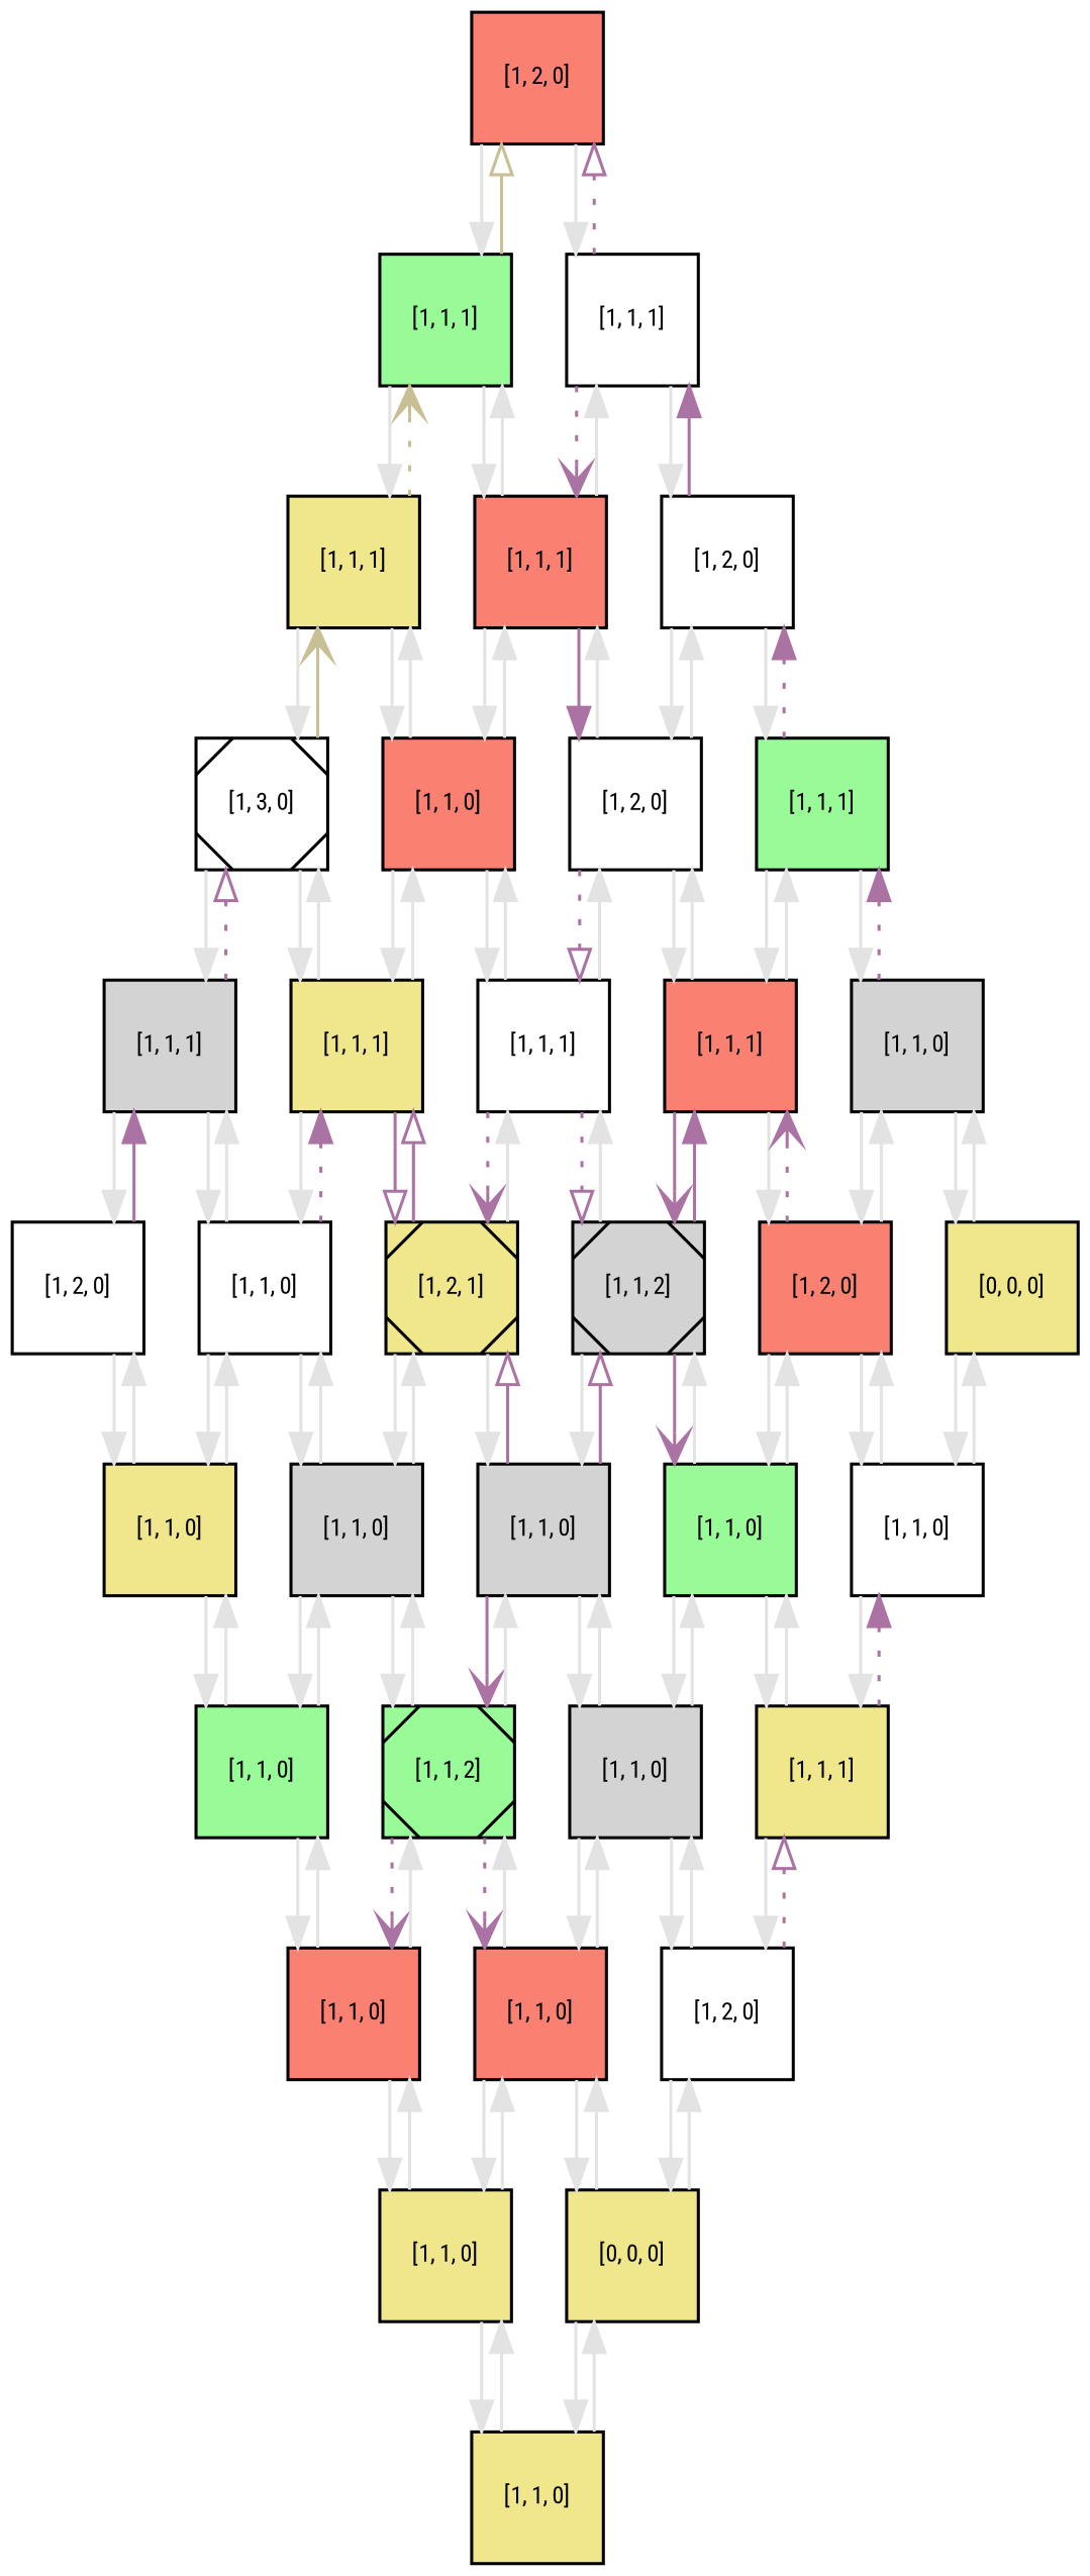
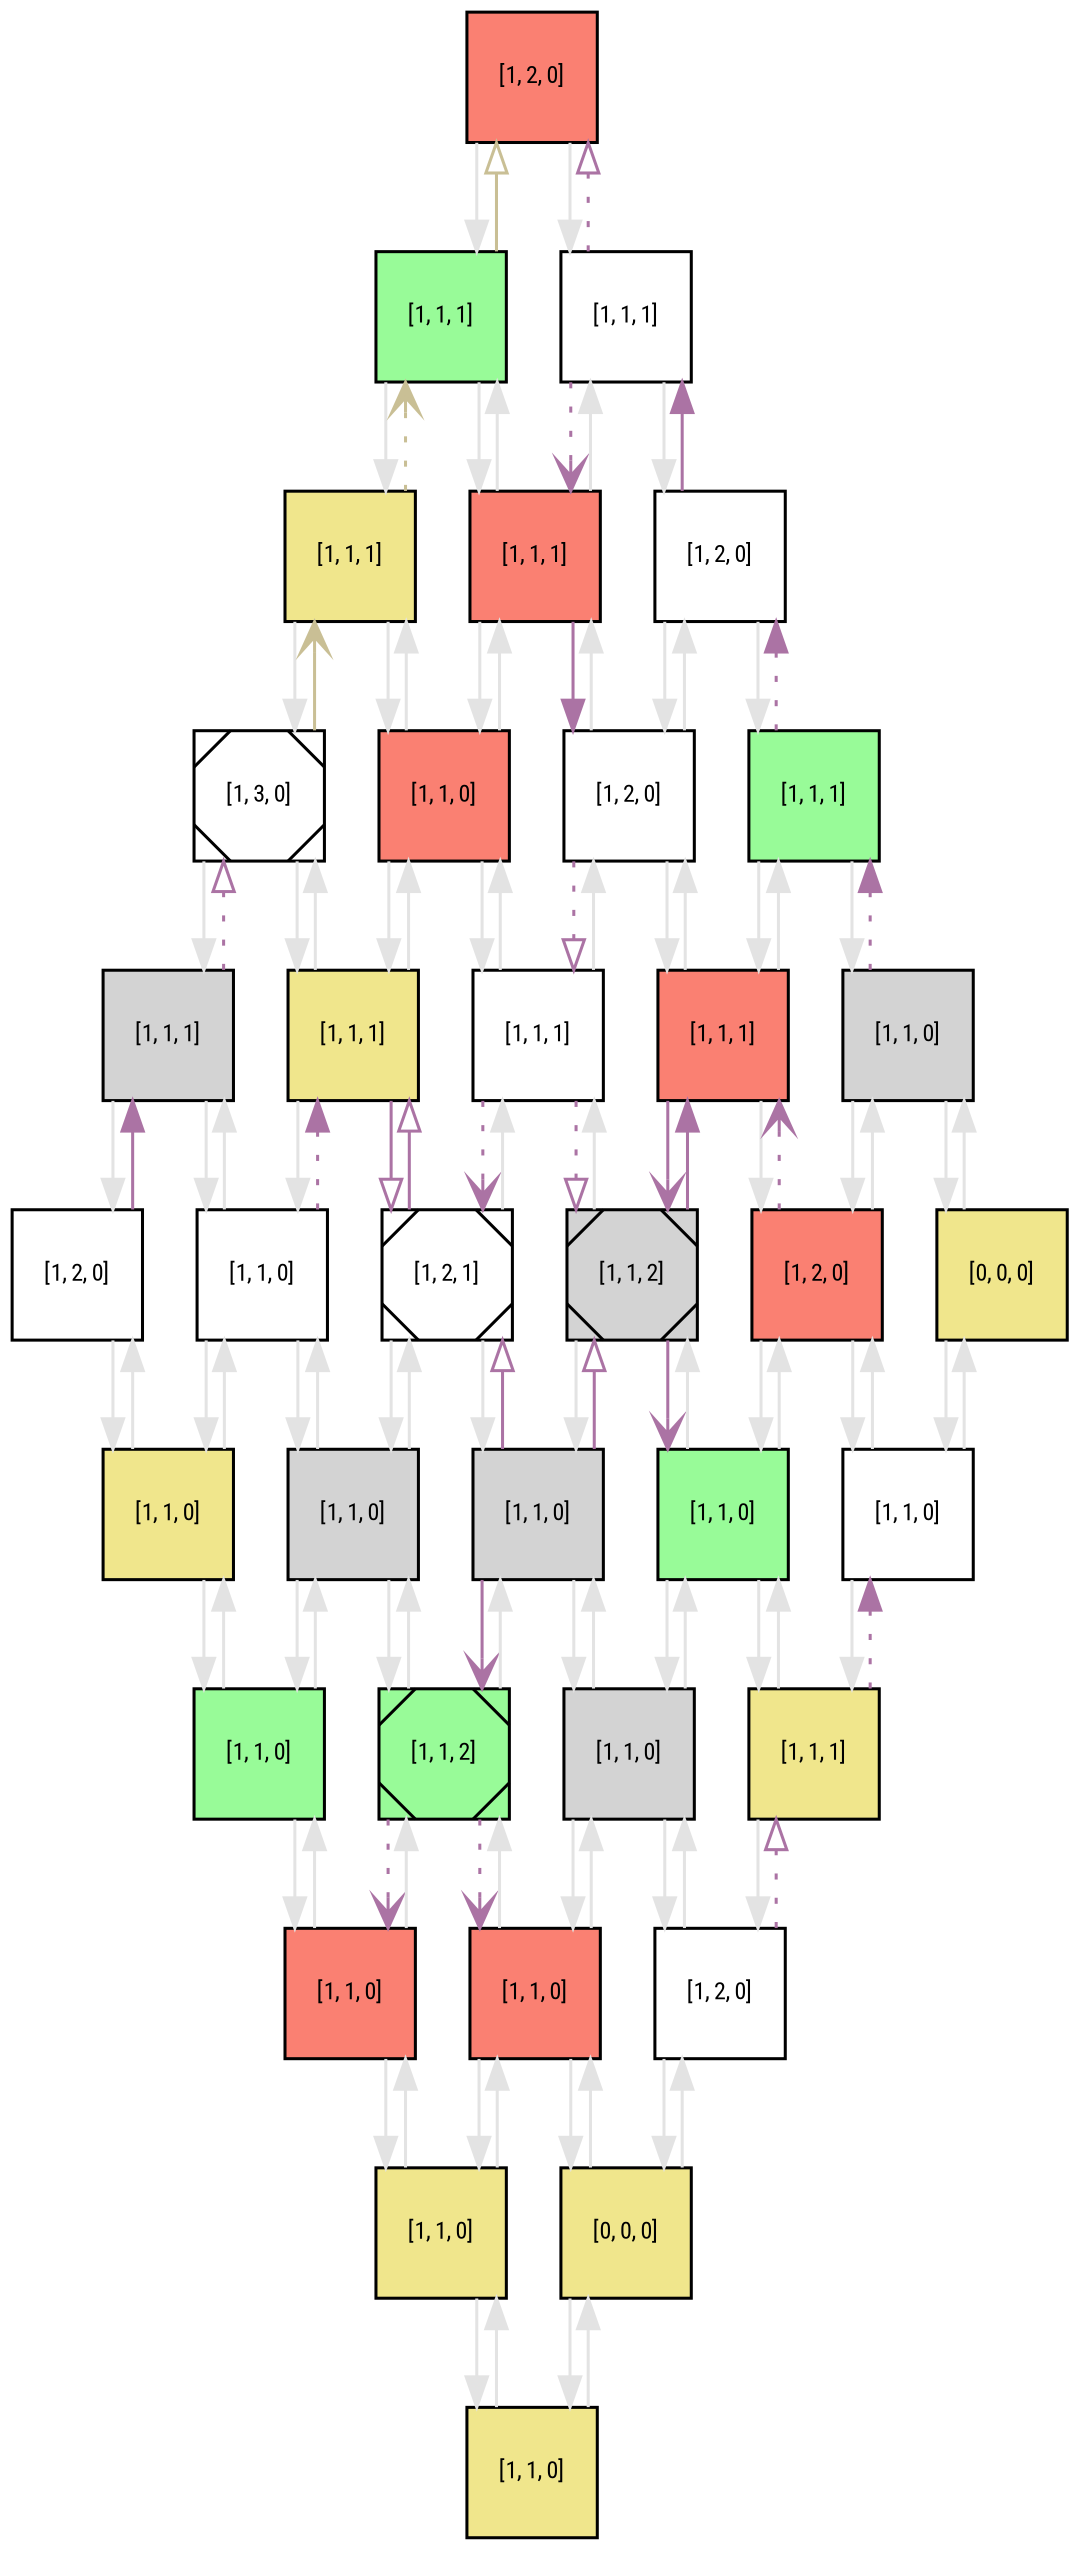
  digraph {
    rank=same
    rankdir=TB
    splines=ortho
    fontname="Roboto Condensed"
    node [fillcolor=white fixedsize=false fontsize=8 shape=square style=filled fontname="Roboto Condensed"]
    edge [color=grey89 constraint=false style="penwidth(0.1)" weight=1 fontname="Roboto Condensed"]
    n1 [fillcolor=salmon label="[1, 2, 0]" width=0.6]
    n2 [fillcolor=palegreen label="[1, 1, 1]" width=0.6]
    n3 [label="[1, 1, 1]" width=0.6]
    n4 [fillcolor=khaki label="[1, 1, 1]" width=0.6]
    n5 [fillcolor=salmon label="[1, 1, 1]" width=0.6]
    n6 [label="[1, 3, 0]" shape=Msquare width=0.6]
    n7 [fillcolor=salmon label="[1, 1, 0]" width=0.6]
    n8 [fillcolor=lightgrey label="[1, 1, 1]" width=0.6]
    n9 [fillcolor=khaki label="[1, 1, 1]" width=0.6]
    n10 [label="[1, 2, 0]" width=0.6]
    n11 [label="[1, 1, 0]" width=0.6]
    n12 [fillcolor=khaki label="[1, 1, 0]" width=0.6]
    n13 [label="[1, 2, 0]" width=0.6]
    n14 [label="[1, 2, 0]" width=0.6]
    n15 [label="[1, 1, 1]" width=0.6]
-   n16 [fillcolor=khaki label="[1, 2, 1]" shape=Msquare width=0.6]
+   n16 [label="[1, 2, 1]" shape=Msquare width=0.6]
    n17 [fillcolor=lightgrey label="[1, 1, 0]" width=0.6]
    n18 [fillcolor=palegreen label="[1, 1, 0]" width=0.6]
    n19 [fillcolor=palegreen label="[1, 1, 1]" width=0.6]
    n20 [fillcolor=salmon label="[1, 1, 1]" width=0.6]
    n21 [fillcolor=lightgrey label="[1, 1, 2]" shape=Msquare width=0.6]
    n22 [fillcolor=lightgrey label="[1, 1, 0]" width=0.6]
    n23 [fillcolor=palegreen label="[1, 1, 2]" shape=Msquare width=0.6]
    n24 [fillcolor=salmon label="[1, 1, 0]" width=0.6]
    n25 [fillcolor=lightgrey label="[1, 1, 0]" width=0.6]
    n26 [fillcolor=salmon label="[1, 2, 0]" width=0.6]
    n27 [fillcolor=palegreen label="[1, 1, 0]" width=0.6]
    n28 [fillcolor=lightgrey label="[1, 1, 0]" width=0.6]
    n29 [fillcolor=salmon label="[1, 1, 0]" width=0.6]
    n30 [fillcolor=khaki label="[1, 1, 0]" width=0.6]
    n31 [fillcolor=khaki label="[0, 0, 0]" width=0.6]
    n32 [label="[1, 1, 0]" width=0.6]
    n33 [fillcolor=khaki label="[1, 1, 1]" width=0.6]
    n34 [label="[1, 2, 0]" width=0.6]
    n35 [fillcolor=khaki label="[0, 0, 0]" width=0.6]
    n36 [fillcolor=khaki label="[1, 1, 0]" width=0.6]
    n1 -> n2
    n1 -> n2 [constraint=true style=invis color="" weight=""]
    n1 -> n3
    n1 -> n3 [constraint=true style=invis color="" weight=""]
    n2 -> n1 [color="#C9BF95" style=solid arrowhead=onormal]
    n2 -> n4
    n2 -> n4 [constraint=true style=invis color="" weight=""]
    n2 -> n5
    n2 -> n5 [constraint=true style=invis color="" weight=""]
    n3 -> n1 [color="#AB73A4" style=dotted arrowhead=onormal]
    n3 -> n5 [color="#AB73A4" style=dotted arrowhead=vee]
    n3 -> n5 [constraint=true style=invis color="" weight=""]
    n3 -> n13
    n3 -> n13 [constraint=true style=invis color="" weight=""]
    n4 -> n2 [color="#C9BF95" style=dotted arrowhead=vee]
    n4 -> n6
    n4 -> n6 [constraint=true style=invis color="" weight=""]
    n4 -> n7
    n4 -> n7 [constraint=true style=invis color="" weight=""]
    n5 -> n2
    n5 -> n3
    n5 -> n7
    n5 -> n7 [constraint=true style=invis color="" weight=""]
    n5 -> n14 [color="#AB73A4" style=solid arrowhead=normal]
    n5 -> n14 [constraint=true style=invis color="" weight=""]
    n6 -> n4 [color="#C9BF95" style=solid arrowhead=vee]
    n6 -> n8
    n6 -> n8 [constraint=true style=invis color="" weight=""]
    n6 -> n9
    n6 -> n9 [constraint=true style=invis color="" weight=""]
    n7 -> n4
    n7 -> n5
    n7 -> n9
    n7 -> n9 [constraint=true style=invis color="" weight=""]
    n7 -> n15
    n7 -> n15 [constraint=true style=invis color="" weight=""]
    n8 -> n6 [color="#AB73A4" style=dotted arrowhead=onormal]
    n8 -> n10
    n8 -> n10 [constraint=true style=invis color="" weight=""]
    n8 -> n11
    n8 -> n11 [constraint=true style=invis color="" weight=""]
    n9 -> n6
    n9 -> n7
    n9 -> n11
    n9 -> n11 [constraint=true style=invis color="" weight=""]
    n9 -> n16 [color="#AB73A4" style=solid arrowhead=onormal]
    n9 -> n16 [constraint=true style=invis color="" weight=""]
    n10 -> n8 [color="#AB73A4" style=solid arrowhead=normal]
    n10 -> n12
    n10 -> n12 [constraint=true style=invis color="" weight=""]
    n11 -> n8
    n11 -> n9 [color="#AB73A4" style=dotted arrowhead=normal]
    n11 -> n12
    n11 -> n12 [constraint=true style=invis color="" weight=""]
    n11 -> n17
    n11 -> n17 [constraint=true style=invis color="" weight=""]
    n12 -> n10
    n12 -> n11
    n12 -> n18
    n12 -> n18 [constraint=true style=invis color="" weight=""]
    n13 -> n3 [color="#AB73A4" style=solid arrowhead=normal]
    n13 -> n14
    n13 -> n14 [constraint=true style=invis color="" weight=""]
    n13 -> n19
    n13 -> n19 [constraint=true style=invis color="" weight=""]
    n14 -> n5
    n14 -> n13
    n14 -> n15 [color="#AB73A4" style=dotted arrowhead=onormal]
    n14 -> n15 [constraint=true style=invis color="" weight=""]
    n14 -> n20
    n14 -> n20 [constraint=true style=invis color="" weight=""]
    n15 -> n7
    n15 -> n14
    n15 -> n16 [color="#AB73A4" style=dotted arrowhead=vee]
    n15 -> n16 [constraint=true style=invis color="" weight=""]
    n15 -> n21 [color="#AB73A4" style=dotted arrowhead=onormal]
    n15 -> n21 [constraint=true style=invis color="" weight=""]
    n16 -> n9 [color="#AB73A4" style=solid arrowhead=onormal]
    n16 -> n15
    n16 -> n17
    n16 -> n17 [constraint=true style=invis color="" weight=""]
    n16 -> n22
    n16 -> n22 [constraint=true style=invis color="" weight=""]
    n17 -> n11
    n17 -> n16
    n17 -> n18
    n17 -> n18 [constraint=true style=invis color="" weight=""]
    n17 -> n23
    n17 -> n23 [constraint=true style=invis color="" weight=""]
    n18 -> n12
    n18 -> n17
    n18 -> n24
    n18 -> n24 [constraint=true style=invis color="" weight=""]
    n19 -> n13 [color="#AB73A4" style=dotted arrowhead=normal]
    n19 -> n20
    n19 -> n20 [constraint=true style=invis color="" weight=""]
    n19 -> n25
    n19 -> n25 [constraint=true style=invis color="" weight=""]
    n20 -> n14
    n20 -> n19
    n20 -> n21 [color="#AB73A4" style=solid arrowhead=vee]
    n20 -> n21 [constraint=true style=invis color="" weight=""]
    n20 -> n26
    n20 -> n26 [constraint=true style=invis color="" weight=""]
    n21 -> n15
    n21 -> n20 [color="#AB73A4" style=solid arrowhead=normal]
    n21 -> n22
    n21 -> n22 [constraint=true style=invis color="" weight=""]
    n21 -> n27 [color="#AB73A4" style=solid arrowhead=vee]
    n21 -> n27 [constraint=true style=invis color="" weight=""]
    n22 -> n16 [color="#AB73A4" style=solid arrowhead=onormal]
    n22 -> n21 [color="#AB73A4" style=solid arrowhead=onormal]
    n22 -> n23 [color="#AB73A4" style=solid arrowhead=vee]
    n22 -> n23 [constraint=true style=invis color="" weight=""]
    n22 -> n28
    n22 -> n28 [constraint=true style=invis color="" weight=""]
    n23 -> n17
    n23 -> n22
    n23 -> n24 [color="#AB73A4" style=dotted arrowhead=vee]
    n23 -> n24 [constraint=true style=invis color="" weight=""]
    n23 -> n29 [color="#AB73A4" style=dotted arrowhead=vee]
    n23 -> n29 [constraint=true style=invis color="" weight=""]
    n24 -> n18
    n24 -> n23
    n24 -> n30
    n24 -> n30 [constraint=true style=invis color="" weight=""]
    n25 -> n19 [color="#AB73A4" style=dotted arrowhead=normal]
    n25 -> n26
    n25 -> n26 [constraint=true style=invis color="" weight=""]
    n25 -> n31
    n25 -> n31 [constraint=true style=invis color="" weight=""]
    n26 -> n20 [color="#AB73A4" style=dotted arrowhead=vee]
    n26 -> n25
    n26 -> n27
    n26 -> n27 [constraint=true style=invis color="" weight=""]
    n26 -> n32
    n26 -> n32 [constraint=true style=invis color="" weight=""]
    n27 -> n21
    n27 -> n26
    n27 -> n28
    n27 -> n28 [constraint=true style=invis color="" weight=""]
    n27 -> n33
    n27 -> n33 [constraint=true style=invis color="" weight=""]
    n28 -> n22
    n28 -> n27
    n28 -> n29
    n28 -> n29 [constraint=true style=invis color="" weight=""]
    n28 -> n34
    n28 -> n34 [constraint=true style=invis color="" weight=""]
    n29 -> n23
    n29 -> n28
    n29 -> n30
    n29 -> n30 [constraint=true style=invis color="" weight=""]
    n29 -> n35
    n29 -> n35 [constraint=true style=invis color="" weight=""]
    n30 -> n24
    n30 -> n29
    n30 -> n36
    n30 -> n36 [constraint=true style=invis color="" weight=""]
    n31 -> n25
    n31 -> n32
    n31 -> n32 [constraint=true style=invis color="" weight=""]
    n32 -> n26
    n32 -> n31
    n32 -> n33
    n32 -> n33 [constraint=true style=invis color="" weight=""]
    n33 -> n27
    n33 -> n32 [color="#AB73A4" style=dotted arrowhead=normal]
    n33 -> n34
    n33 -> n34 [constraint=true style=invis color="" weight=""]
    n34 -> n28
    n34 -> n33 [color="#AB73A4" style=dotted arrowhead=onormal]
    n34 -> n35
    n34 -> n35 [constraint=true style=invis color="" weight=""]
    n35 -> n29
    n35 -> n34
    n35 -> n36
    n35 -> n36 [constraint=true style=invis color="" weight=""]
    n36 -> n30
    n36 -> n35
  }
